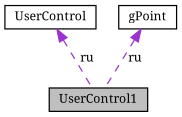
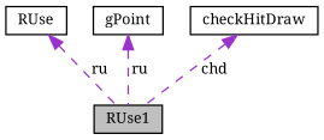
  digraph {
    fontname="Noto Serif"
    node [color=black fillcolor=white fontname="Noto Serif" fontsize=10 shape=record style=filled]
    edge [color=darkorchid3 dir=back fontname="Noto Serif" fontsize=10 labelfontname=Helvetica labelfontsize=10 style=dashed]
-   n1 [fillcolor=grey75 fontcolor=black height=0.2 label=UserControl1 width=0.4]
-   n2 [height=0.2 label=UserControl width=0.4]
+   n1 [fillcolor=grey75 fontcolor=black height=0.2 label=RUse1 width=0.4]
+   n2 [height=0.2 label=RUse width=0.4]
    n3 [height=0.2 label=gPoint width=0.4]
+   n4 [height=0.2 label=checkHitDraw width=0.4]
    n2 -> n1 [label=" ru"]
    n3 -> n1 [label=" ru"]
+   n4 -> n1 [label=" chd"]
  }
